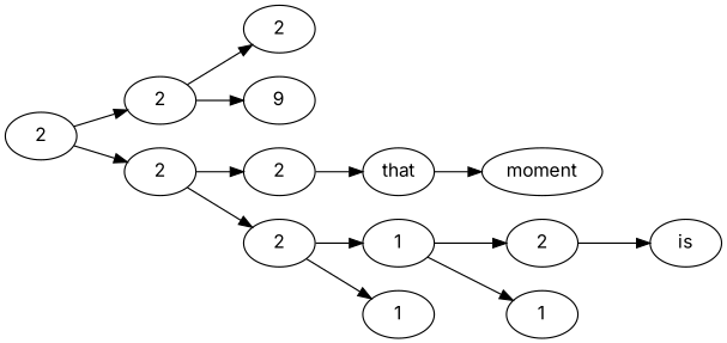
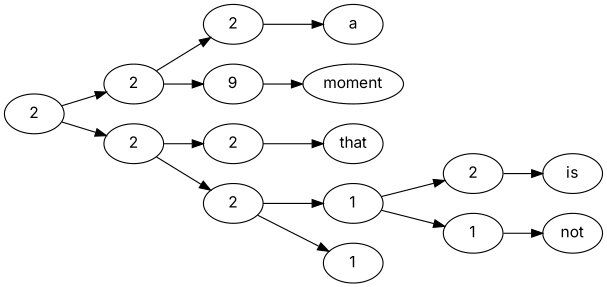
  digraph {
    fontname=Inter
    rankdir=LR
    node [fontname=Inter]
    edge [fontname=Inter]
    n1 [label=2]
    n2 [label=2]
    n3 [label=2]
    n4 [label=2]
    n5 [label=9]
    n6 [label=2]
    n7 [label=2]
+   n8 [label=a]
    n9 [label=moment]
    n10 [label=that]
    n11 [label=1]
    n12 [label=1]
    n13 [label=2]
    n14 [label=1]
    n15 [label=is]
+   n16 [label=not]
    n1 -> n2
    n1 -> n3
    n2 -> n4
    n2 -> n5
    n3 -> n6
    n3 -> n7
-   n10 -> n9
+   n4 -> n8
+   n5 -> n9
    n6 -> n10
    n7 -> n11
    n7 -> n12
    n11 -> n13
    n11 -> n14
    n13 -> n15
+   n14 -> n16
  }
